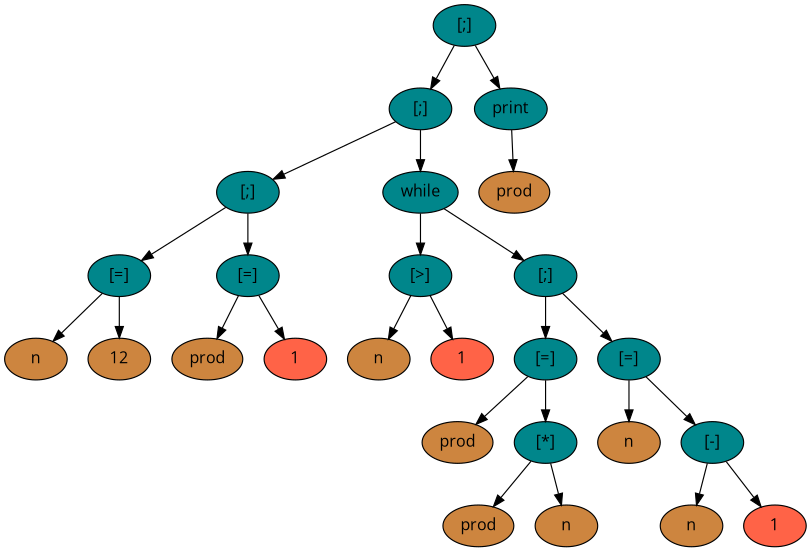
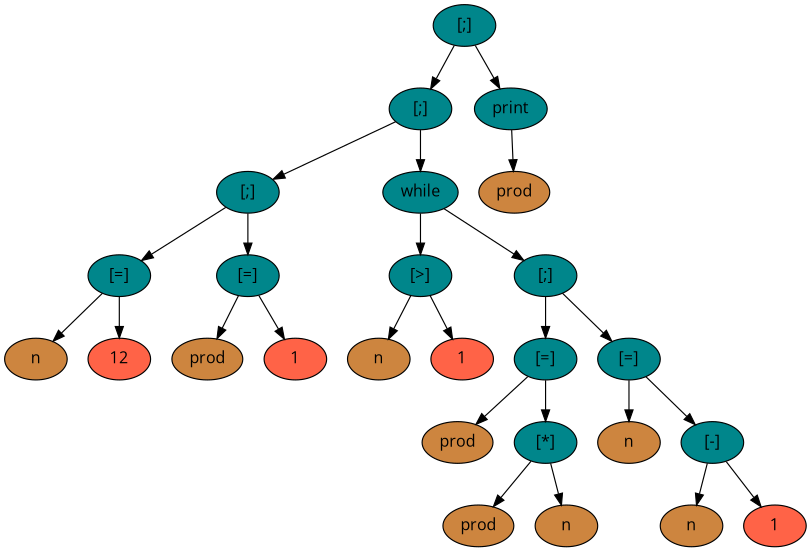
  digraph {
    fontname="Open Sans"
    node [fillcolor=turquoise4 style=filled fontname="Open Sans"]
    edge [fontname="Open Sans"]
    n1 [label="[;]"]
    n2 [label="[;]"]
    n3 [label=print]
    n4 [label="[;]"]
    n5 [label=while]
    n6 [label="[=]"]
    n7 [label="[=]"]
    n8 [fillcolor=peru label=n]
-   n9 [fillcolor=peru label=12]
+   n9 [fillcolor=tomato label=12]
    n10 [fillcolor=peru label=prod]
    n11 [fillcolor=tomato label=1]
    n12 [label="[>]"]
    n13 [label="[;]"]
    n14 [fillcolor=peru label=n]
    n15 [fillcolor=tomato label=1]
    n16 [label="[=]"]
    n17 [label="[=]"]
    n18 [fillcolor=peru label=prod]
    n19 [label="[*]"]
    n20 [fillcolor=peru label=prod]
    n21 [fillcolor=peru label=n]
    n22 [fillcolor=peru label=n]
    n23 [label="[-]"]
    n24 [fillcolor=peru label=n]
    n25 [fillcolor=tomato label=1]
    n26 [fillcolor=peru label=prod]
    n1 -> n2
    n1 -> n3
    n2 -> n4
    n2 -> n5
    n3 -> n26
    n4 -> n6
    n4 -> n7
    n5 -> n12
    n5 -> n13
    n6 -> n8
    n6 -> n9
    n7 -> n10
    n7 -> n11
    n12 -> n14
    n12 -> n15
    n13 -> n16
    n13 -> n17
    n16 -> n18
    n16 -> n19
    n17 -> n22
    n17 -> n23
    n19 -> n20
    n19 -> n21
    n23 -> n24
    n23 -> n25
  }
